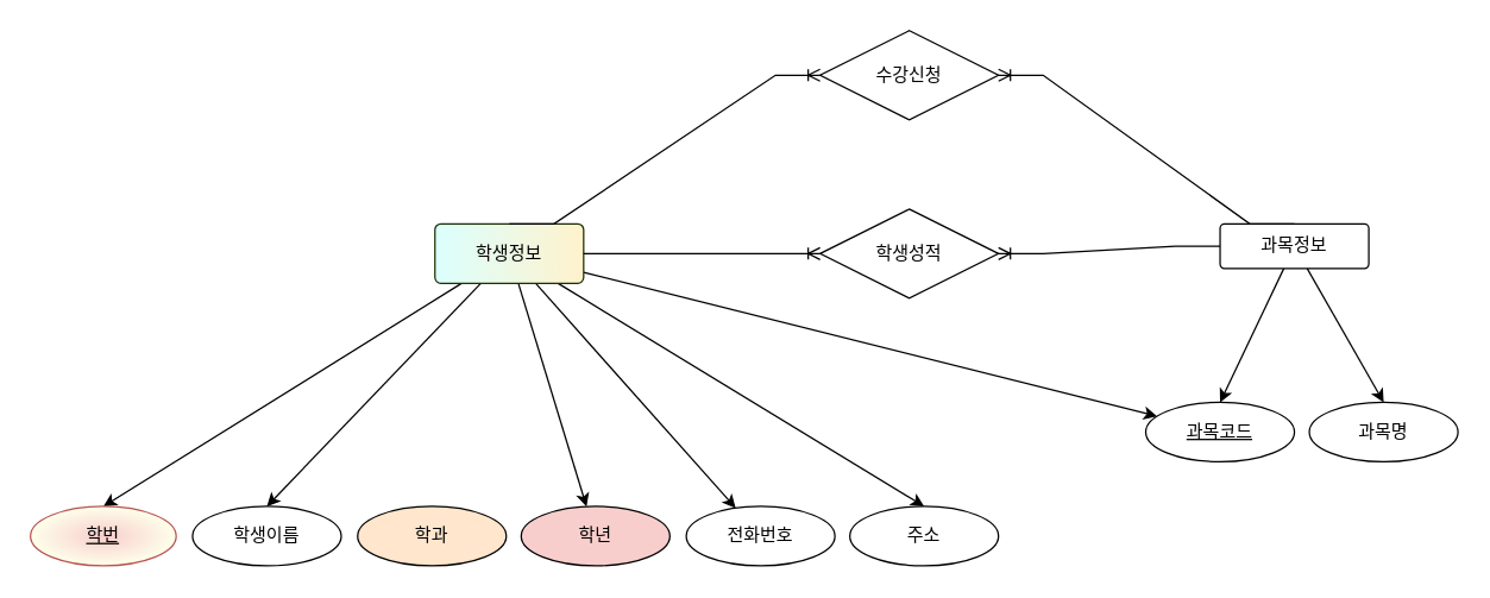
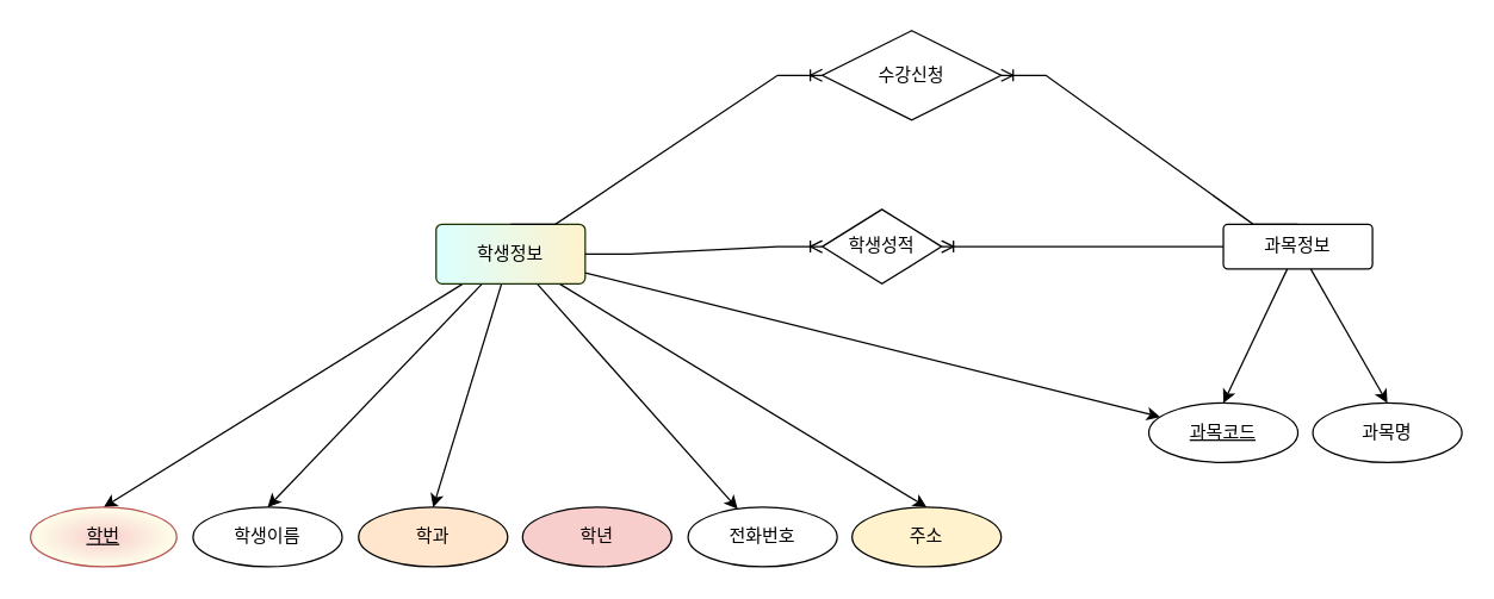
  <mxCell id="0" />
  <mxCell id="1" parent="0" />
  <mxCell id="2" style="rounded=0;orthogonalLoop=1;jettySize=auto;html=1;entryX=0.5;entryY=0;entryDx=0;entryDy=0;" parent="1" source="8" target="9" edge="1"><mxGeometry relative="1" as="geometry" /></mxCell>
  <mxCell id="3" style="rounded=0;orthogonalLoop=1;jettySize=auto;html=1;entryX=0.5;entryY=0;entryDx=0;entryDy=0;" parent="1" source="8" target="10" edge="1"><mxGeometry relative="1" as="geometry" /></mxCell>
- <mxCell id="4" style="rounded=0;orthogonalLoop=1;jettySize=auto;html=1;" parent="1" source="8" target="12" edge="1"><mxGeometry relative="1" as="geometry" /></mxCell>
+ <mxCell id="4" style="rounded=0;orthogonalLoop=1;jettySize=auto;html=1;entryX=0.5;entryY=0;entryDx=0;entryDy=0;" parent="1" source="8" target="11" edge="1"><mxGeometry relative="1" as="geometry" /></mxCell>
  <mxCell id="5" style="rounded=0;orthogonalLoop=1;jettySize=auto;html=1;" parent="1" source="8" target="18" edge="1"><mxGeometry relative="1" as="geometry" /></mxCell>
  <mxCell id="6" style="rounded=0;orthogonalLoop=1;jettySize=auto;html=1;" parent="1" source="8" target="13" edge="1"><mxGeometry relative="1" as="geometry" /></mxCell>
  <mxCell id="7" style="rounded=0;orthogonalLoop=1;jettySize=auto;html=1;entryX=0.5;entryY=0;entryDx=0;entryDy=0;" parent="1" source="8" target="14" edge="1"><mxGeometry relative="1" as="geometry" /></mxCell>
  <mxCell id="8" value="학생정보" style="rounded=1;arcSize=10;whiteSpace=wrap;html=1;align=center;fillColor=#fff2cc;strokeColor=#193002;gradientColor=#DBFFFE;gradientDirection=west;" parent="1" vertex="1"><mxGeometry x="292" y="150" width="100" height="40" as="geometry" /></mxCell>
  <mxCell id="9" value="학번" style="ellipse;whiteSpace=wrap;html=1;align=center;fontStyle=4;fillColor=#f8cecc;strokeColor=#b85450;gradientColor=#FEFFEB;gradientDirection=radial;" parent="1" vertex="1"><mxGeometry x="20" y="340" width="98" height="40" as="geometry" /></mxCell>
  <mxCell id="10" value="학생이름" style="ellipse;whiteSpace=wrap;html=1;align=center;" parent="1" vertex="1"><mxGeometry x="129" y="340" width="100" height="40" as="geometry" /></mxCell>
  <mxCell id="11" value="학과" style="ellipse;whiteSpace=wrap;html=1;align=center;fillColor=#ffe6cc;" parent="1" vertex="1"><mxGeometry x="240" y="340" width="100" height="40" as="geometry" /></mxCell>
  <mxCell id="12" value="학년" style="ellipse;whiteSpace=wrap;html=1;align=center;fillColor=#f8cecc;" parent="1" vertex="1"><mxGeometry x="350" y="340" width="100" height="40" as="geometry" /></mxCell>
  <mxCell id="13" value="전화번호" style="ellipse;whiteSpace=wrap;html=1;align=center;" parent="1" vertex="1"><mxGeometry x="461" y="340" width="100" height="40" as="geometry" /></mxCell>
- <mxCell id="14" value="주소" style="ellipse;whiteSpace=wrap;html=1;align=center;" parent="1" vertex="1"><mxGeometry x="571" y="340" width="100" height="40" as="geometry" /></mxCell>
+ <mxCell id="14" value="주소" style="ellipse;whiteSpace=wrap;html=1;align=center;fillColor=#fff2cc;" parent="1" vertex="1"><mxGeometry x="571" y="340" width="100" height="40" as="geometry" /></mxCell>
  <mxCell id="15" style="rounded=0;orthogonalLoop=1;jettySize=auto;html=1;entryX=0.5;entryY=0;entryDx=0;entryDy=0;" edge="1" parent="1" source="17" target="18"><mxGeometry relative="1" as="geometry" /></mxCell>
  <mxCell id="16" style="rounded=0;orthogonalLoop=1;jettySize=auto;html=1;entryX=0.5;entryY=0;entryDx=0;entryDy=0;" edge="1" parent="1" source="17" target="19"><mxGeometry relative="1" as="geometry" /></mxCell>
  <mxCell id="17" value="과목정보" style="rounded=1;arcSize=10;whiteSpace=wrap;html=1;align=center;" vertex="1" parent="1"><mxGeometry x="820" y="150" width="100" height="30" as="geometry" /></mxCell>
  <mxCell id="18" value="과목코드" style="ellipse;whiteSpace=wrap;html=1;align=center;fontStyle=4;" vertex="1" parent="1"><mxGeometry x="770" y="270" width="100" height="40" as="geometry" /></mxCell>
  <mxCell id="19" value="과목명" style="ellipse;whiteSpace=wrap;html=1;align=center;" vertex="1" parent="1"><mxGeometry x="880" y="270" width="100" height="40" as="geometry" /></mxCell>
  <mxCell id="20" value="수강신청" style="shape=rhombus;perimeter=rhombusPerimeter;whiteSpace=wrap;html=1;align=center;" vertex="1" parent="1"><mxGeometry x="551" y="20" width="120" height="60" as="geometry" /></mxCell>
  <mxCell id="21" value="" style="edgeStyle=entityRelationEdgeStyle;fontSize=12;html=1;endArrow=ERoneToMany;rounded=0;entryX=0;entryY=0.5;entryDx=0;entryDy=0;exitX=0.5;exitY=0;exitDx=0;exitDy=0;" edge="1" parent="1" source="8" target="20"><mxGeometry width="100" height="100" relative="1" as="geometry"><mxPoint x="262" y="120" as="sourcePoint" /><mxPoint x="362" y="20" as="targetPoint" /></mxGeometry></mxCell>
  <mxCell id="22" value="" style="edgeStyle=entityRelationEdgeStyle;fontSize=12;html=1;endArrow=ERoneToMany;rounded=0;entryX=1;entryY=0.5;entryDx=0;entryDy=0;exitX=0.5;exitY=0;exitDx=0;exitDy=0;" edge="1" parent="1" source="17" target="20"><mxGeometry width="100" height="100" relative="1" as="geometry"><mxPoint x="450" y="190" as="sourcePoint" /><mxPoint x="550" y="90" as="targetPoint" /></mxGeometry></mxCell>
- <mxCell id="23" value="학생성적" style="shape=rhombus;perimeter=rhombusPerimeter;whiteSpace=wrap;html=1;align=center;" vertex="1" parent="1"><mxGeometry x="551" y="140" width="120" height="60" as="geometry" /></mxCell>
+ <mxCell id="23" value="학생성적" style="shape=rhombus;perimeter=rhombusPerimeter;whiteSpace=wrap;html=1;align=center;" vertex="1" parent="1"><mxGeometry x="551" y="140" width="80" height="50" as="geometry" /></mxCell>
  <mxCell id="24" value="" style="edgeStyle=entityRelationEdgeStyle;fontSize=12;html=1;endArrow=ERoneToMany;rounded=0;entryX=0;entryY=0.5;entryDx=0;entryDy=0;exitX=1;exitY=0.5;exitDx=0;exitDy=0;" edge="1" parent="1" source="8" target="23"><mxGeometry width="100" height="100" relative="1" as="geometry"><mxPoint x="471" y="230" as="sourcePoint" /><mxPoint x="571" y="130" as="targetPoint" /></mxGeometry></mxCell>
  <mxCell id="25" value="" style="edgeStyle=entityRelationEdgeStyle;fontSize=12;html=1;endArrow=ERoneToMany;rounded=0;entryX=1;entryY=0.5;entryDx=0;entryDy=0;exitX=0;exitY=0.5;exitDx=0;exitDy=0;" edge="1" parent="1" source="17" target="23"><mxGeometry width="100" height="100" relative="1" as="geometry"><mxPoint x="670" y="270" as="sourcePoint" /><mxPoint x="770" y="170" as="targetPoint" /></mxGeometry></mxCell>
